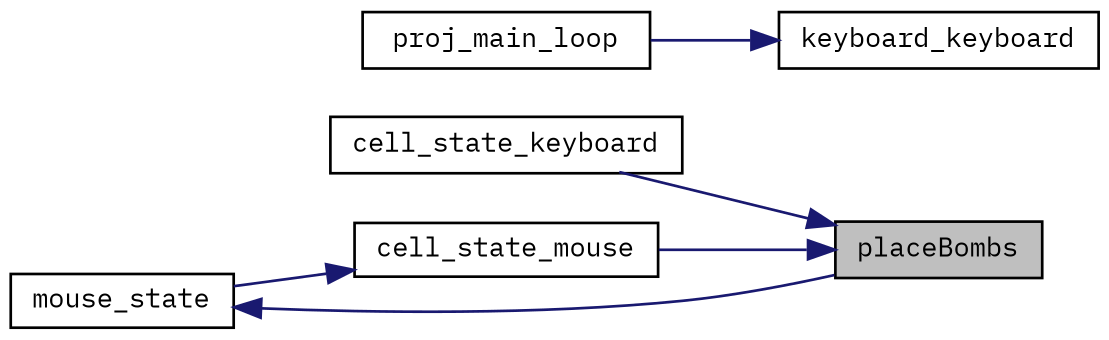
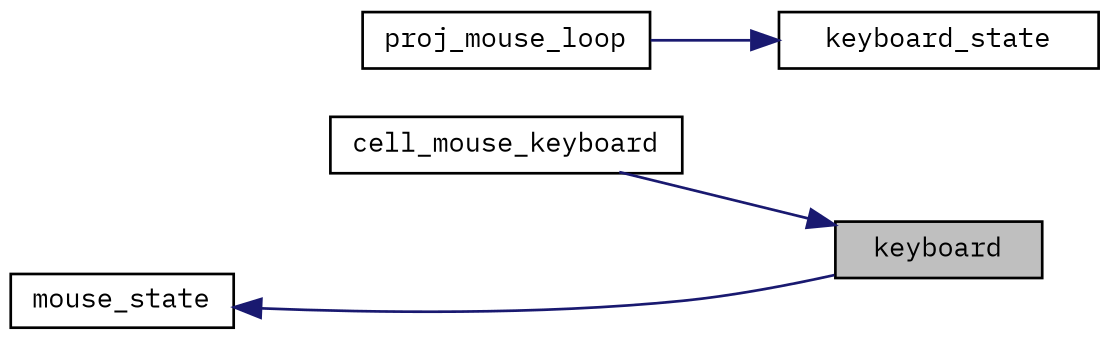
  digraph {
    fontname="IBM Plex Mono"
    rankdir=RL
    node [color=black fillcolor=white fontname="IBM Plex Mono" fontsize=10 shape=record style=filled]
    edge [color=midnightblue dir=back fontname="IBM Plex Mono" fontsize=10 labelfontname=Helvetica labelfontsize=10 style=solid]
-   n1 [fillcolor=grey75 fontcolor=black height=0.2 label=placeBombs width=0.4]
-   n2 [height=0.2 label=cell_state_keyboard width=0.4]
-   n3 [height=0.2 label=cell_state_mouse width=0.4]
+   n1 [fillcolor=grey75 fontcolor=black height=0.2 label=keyboard width=0.4]
+   n2 [height=0.2 label=cell_mouse_keyboard width=0.4]
    n4 [height=0.2 label=mouse_state width=0.4]
-   n5 [height=0.2 label=keyboard_keyboard width=0.4]
-   n6 [height=0.2 label=proj_main_loop width=0.4]
+   n5 [height=0.2 label=keyboard_state width=0.4]
+   n6 [height=0.2 label=proj_mouse_loop width=0.4]
    n1 -> n2
-   n1 -> n3
-   n3 -> n4
    n4 -> n1
    n5 -> n6
  }
